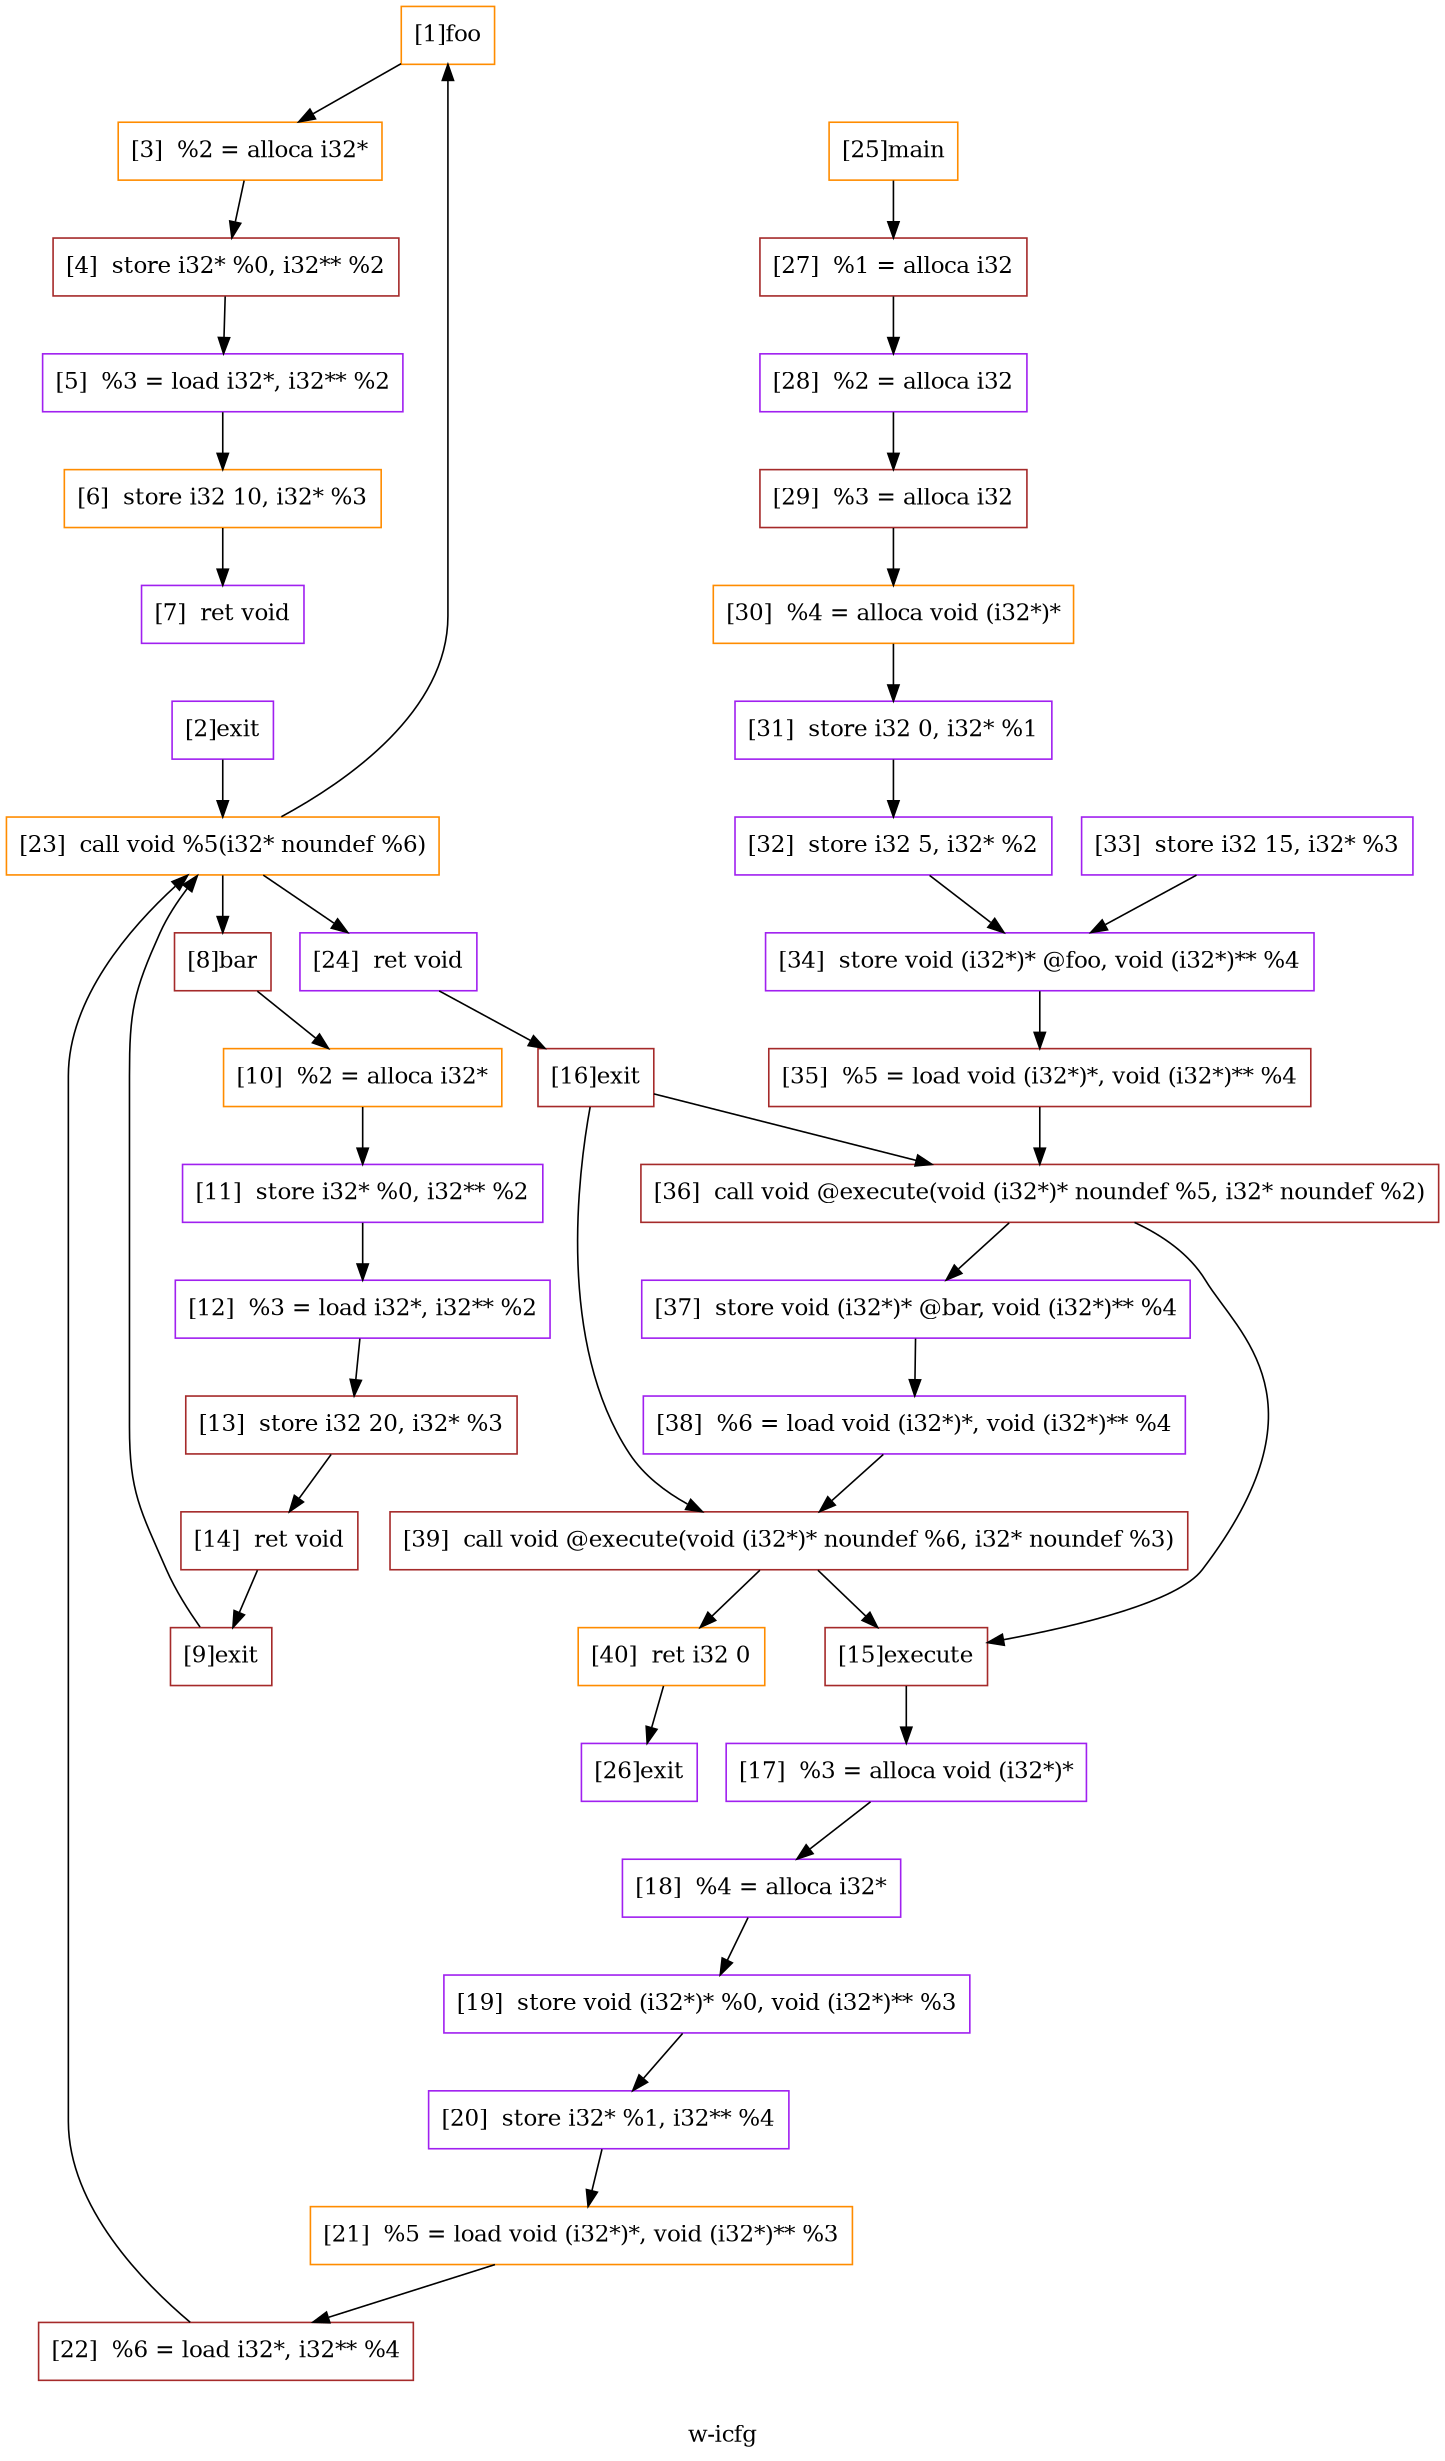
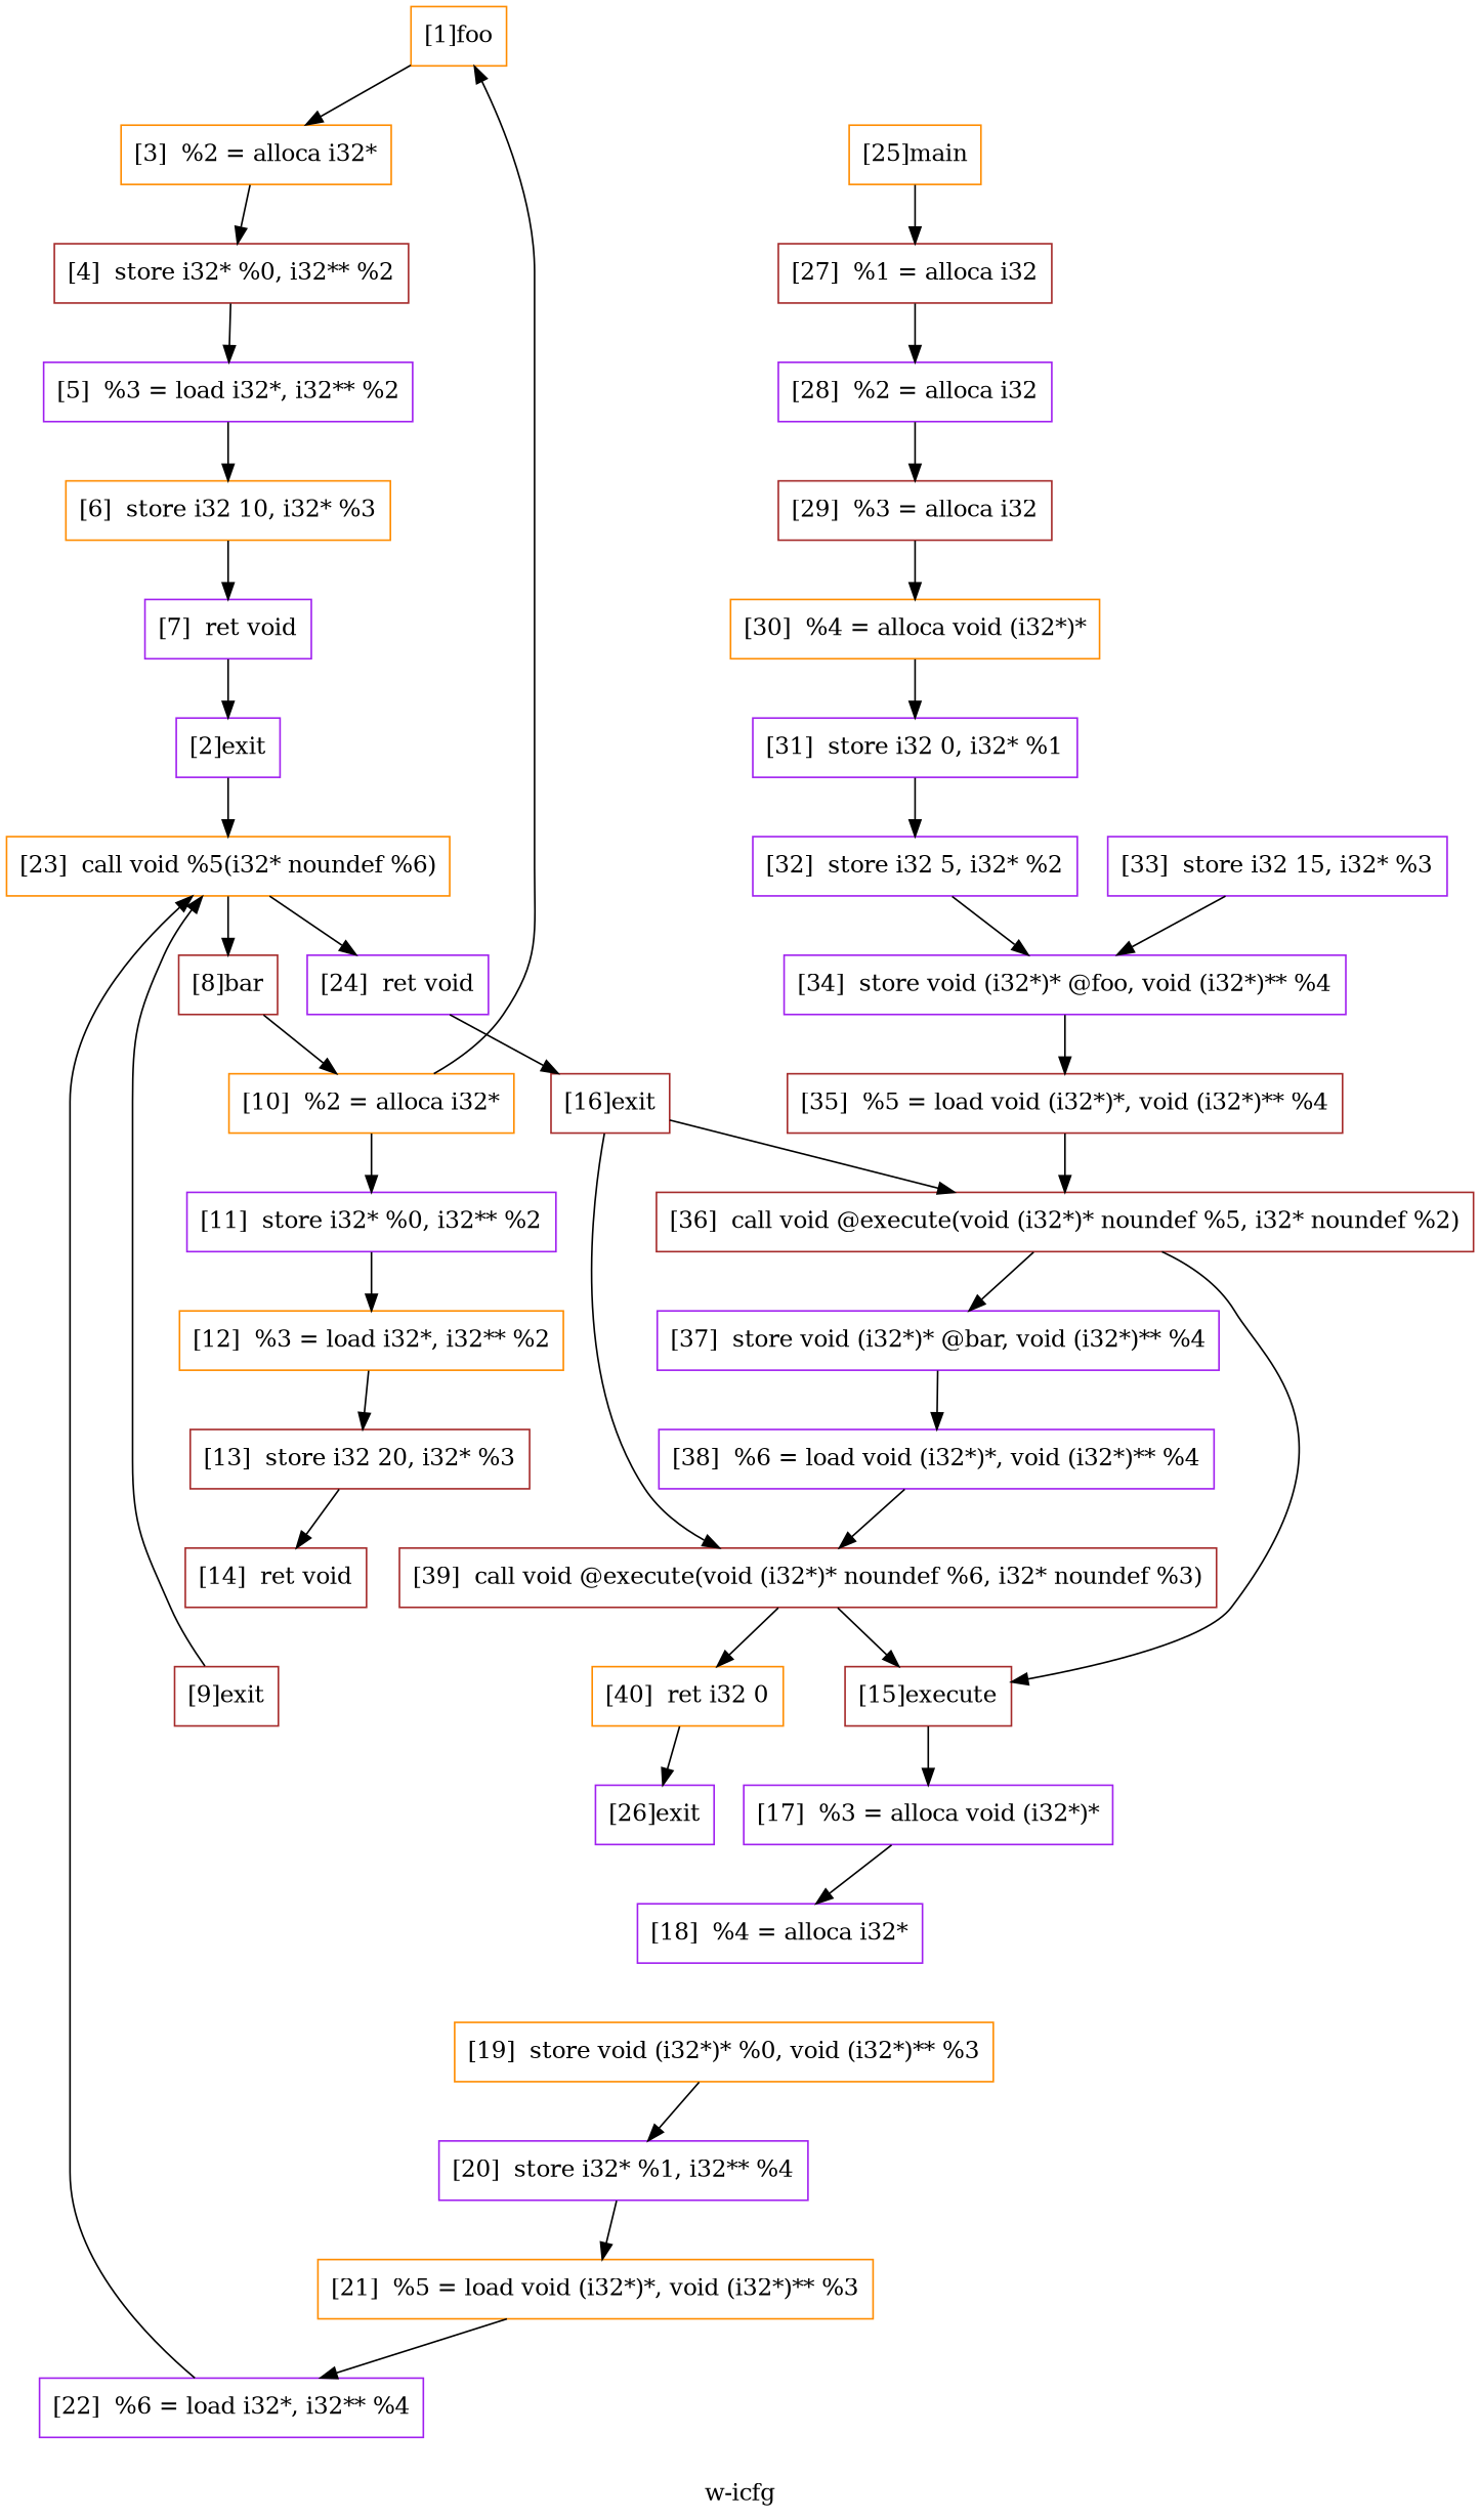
  digraph {
    label="w-icfg"
    node [color=purple shape=rectangle]
    edge [color=black]
    n1 [color=darkorange label="[1]foo"]
    n2 [color=darkorange label="[3]  %2 = alloca i32*"]
    n3 [color=brown label="[4]  store i32* %0, i32** %2"]
    n4 [label="[2]exit"]
    n5 [color=darkorange label="[23]  call void %5(i32* noundef %6)"]
    n6 [color=brown label="[8]bar"]
    n7 [label="[24]  ret void"]
    n8 [label="[5]  %3 = load i32*, i32** %2"]
    n9 [color=darkorange label="[6]  store i32 10, i32* %3"]
    n10 [label="[7]  ret void"]
    n11 [color=darkorange label="[10]  %2 = alloca i32*"]
    n12 [label="[11]  store i32* %0, i32** %2"]
    n13 [color=brown label="[9]exit"]
-   n14 [label="[12]  %3 = load i32*, i32** %2"]
+   n14 [color=darkorange label="[12]  %3 = load i32*, i32** %2"]
    n15 [color=brown label="[13]  store i32 20, i32* %3"]
    n16 [color=brown label="[14]  ret void"]
    n17 [color=brown label="[15]execute"]
    n18 [label="[17]  %3 = alloca void (i32*)*"]
    n19 [label="[18]  %4 = alloca i32*"]
    n20 [color=brown label="[16]exit"]
    n21 [color=brown label="[36]  call void @execute(void (i32*)* noundef %5, i32* noundef %2)"]
    n22 [color=brown label="[39]  call void @execute(void (i32*)* noundef %6, i32* noundef %3)"]
    n23 [label="[37]  store void (i32*)* @bar, void (i32*)** %4"]
    n24 [color=darkorange label="[40]  ret i32 0"]
-   n25 [label="[19]  store void (i32*)* %0, void (i32*)** %3"]
+   n25 [color=darkorange label="[19]  store void (i32*)* %0, void (i32*)** %3"]
    n26 [label="[20]  store i32* %1, i32** %4"]
    n27 [color=darkorange label="[21]  %5 = load void (i32*)*, void (i32*)** %3"]
-   n28 [color=brown label="[22]  %6 = load i32*, i32** %4"]
+   n28 [label="[22]  %6 = load i32*, i32** %4"]
    n29 [color=darkorange label="[25]main"]
    n30 [color=brown label="[27]  %1 = alloca i32"]
    n31 [label="[28]  %2 = alloca i32"]
    n32 [label="[26]exit"]
    n33 [color=brown label="[29]  %3 = alloca i32"]
    n34 [color=darkorange label="[30]  %4 = alloca void (i32*)*"]
    n35 [label="[31]  store i32 0, i32* %1"]
    n36 [label="[32]  store i32 5, i32* %2"]
    n37 [label="[34]  store void (i32*)* @foo, void (i32*)** %4"]
    n38 [label="[33]  store i32 15, i32* %3"]
    n39 [color=brown label="[35]  %5 = load void (i32*)*, void (i32*)** %4"]
    n40 [label="[38]  %6 = load void (i32*)*, void (i32*)** %4"]
    n1 -> n2
    n2 -> n3
    n3 -> n8
    n4 -> n5
-   n5 -> n1
+   n11 -> n1
    n5 -> n6
    n5 -> n7
    n6 -> n11
    n7 -> n20
    n8 -> n9
    n9 -> n10
+   n10 -> n4
    n11 -> n12
    n12 -> n14
    n13 -> n5
    n14 -> n15
    n15 -> n16
-   n16 -> n13
    n17 -> n18
    n18 -> n19
-   n19 -> n25
    n20 -> n21
    n20 -> n22
    n21 -> n17
    n21 -> n23
    n22 -> n17
    n22 -> n24
    n23 -> n40
    n24 -> n32
    n25 -> n26
    n26 -> n27
    n27 -> n28
    n28 -> n5
    n29 -> n30
    n30 -> n31
    n31 -> n33
    n33 -> n34
    n34 -> n35
    n35 -> n36
    n36 -> n37
    n37 -> n39
    n38 -> n37
    n39 -> n21
    n40 -> n22
  }
